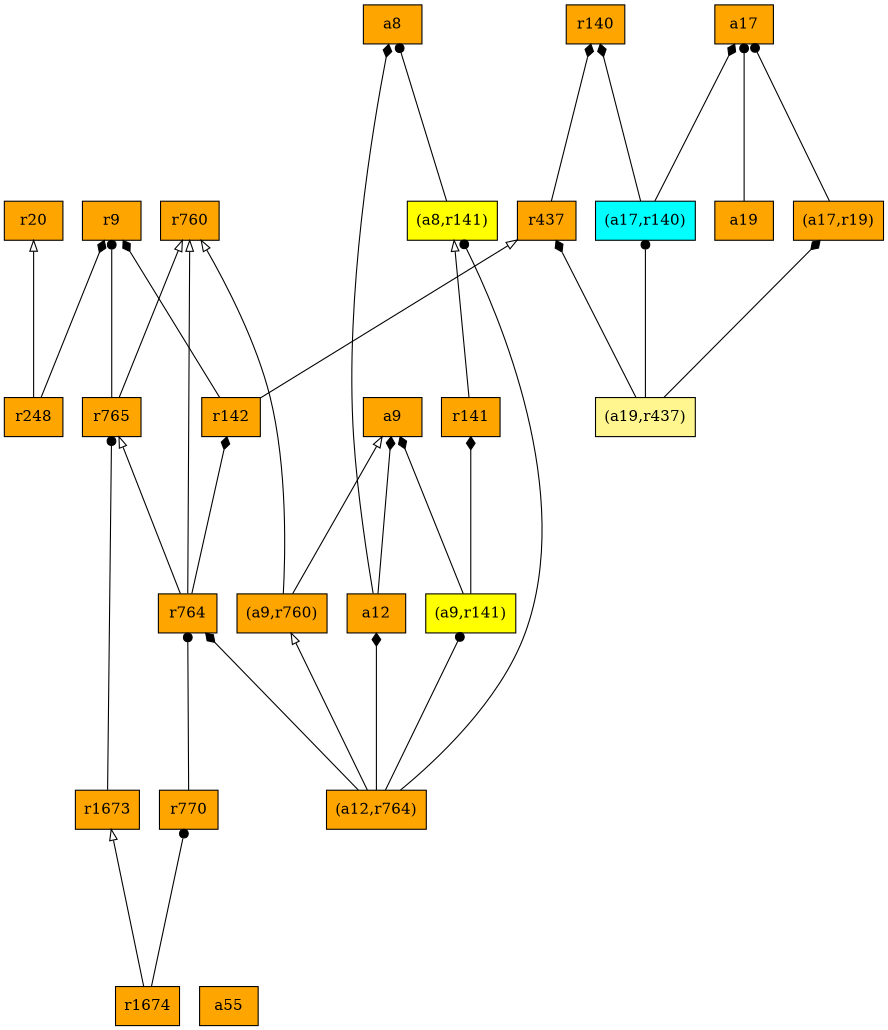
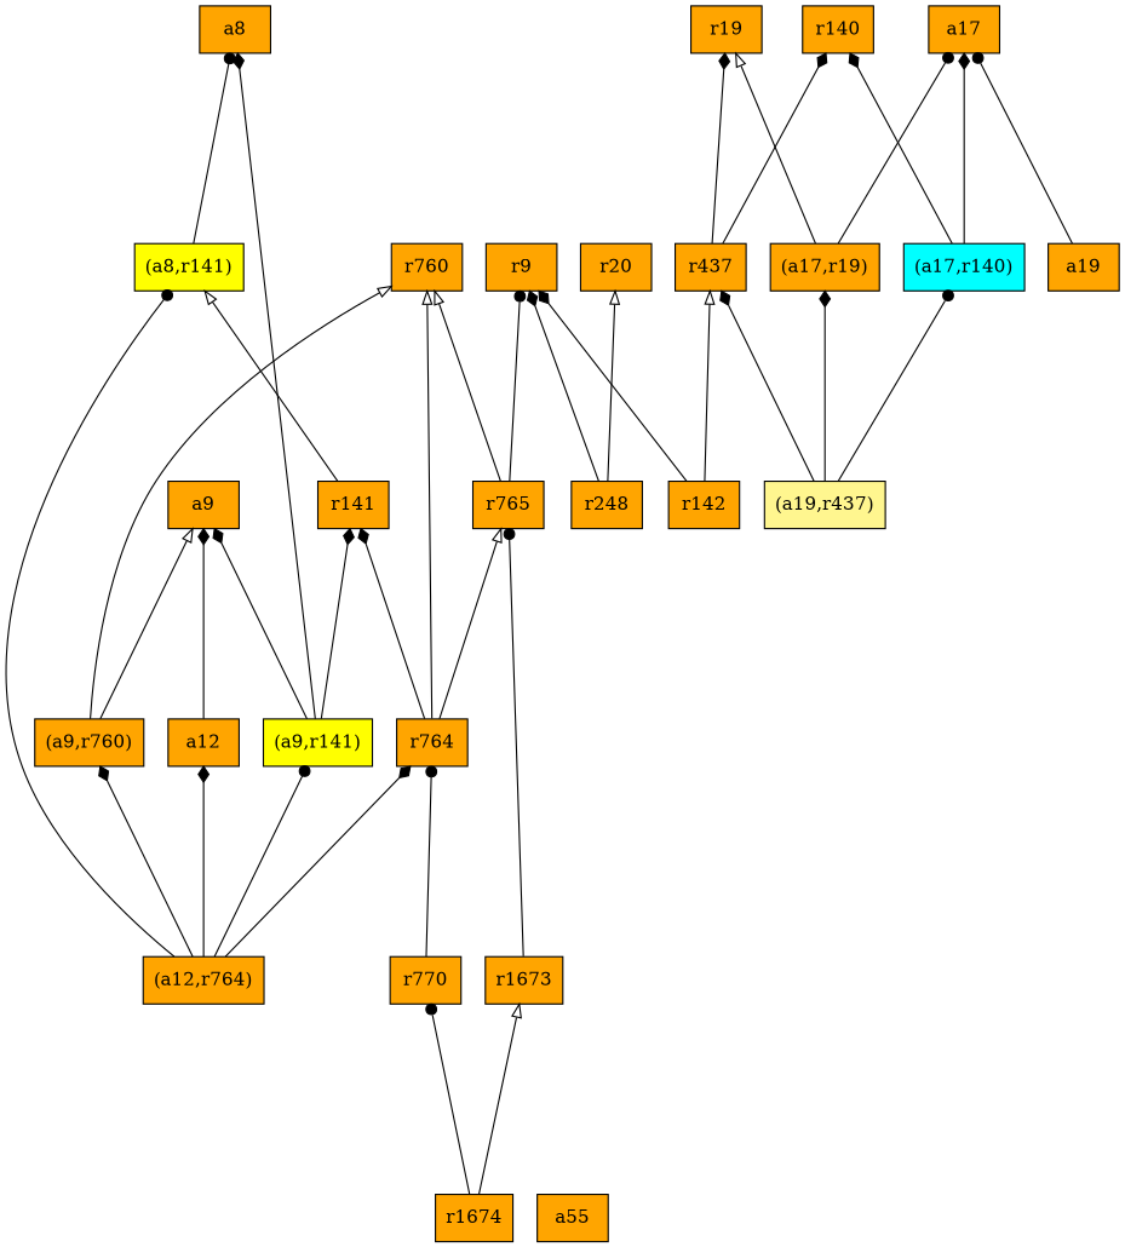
  digraph {
    rankdir=BT
    ranksep=2.0
    node [fillcolor=orange shape=record style=filled]
    edge [arrowhead=diamond]
    n1 [label="{r142}"]
    n2 [label="{r9}"]
    n3 [label="{r437}"]
    n4 [label="{r140}"]
    n5 [label="{r141}"]
    n6 [fillcolor=yellow label="{(a8,r141)}"]
    n7 [label="{r764}"]
    n8 [label="{r760}"]
    n9 [label="{r765}"]
    n10 [label="{a8}"]
    n11 [label="{(a17,r19)}"]
    n12 [label="{a17}"]
+   n13 [label="{r19}"]
    n14 [label="{r770}"]
    n15 [label="{(a9,r760)}"]
    n16 [label="{a9}"]
    n17 [label="{r1674}"]
    n18 [label="{r1673}"]
    n19 [fillcolor=khaki1 label="{(a19,r437)}"]
    n20 [fillcolor=cyan label="{(a17,r140)}"]
    n21 [label="{a19}"]
    n22 [label="{r248}"]
    n23 [label="{r20}"]
    n24 [label="{a55}"]
    n25 [label="{(a12,r764)}"]
    n26 [fillcolor=yellow label="{(a9,r141)}"]
    n27 [label="{a12}"]
    n1 -> n2
    n1 -> n3 [arrowhead=onormal]
    n3 -> n4
+   n3 -> n13
    n5 -> n6 [arrowhead=onormal]
    n6 -> n10 [arrowhead=dot]
-   n7 -> n1
+   n7 -> n5
    n7 -> n8 [arrowhead=onormal]
    n7 -> n9 [arrowhead=onormal]
    n9 -> n2 [arrowhead=dot]
    n9 -> n8 [arrowhead=onormal]
    n11 -> n12 [arrowhead=dot]
+   n11 -> n13 [arrowhead=onormal]
    n14 -> n7 [arrowhead=dot]
    n15 -> n8 [arrowhead=onormal]
    n15 -> n16 [arrowhead=onormal]
    n17 -> n14 [arrowhead=dot]
    n17 -> n18 [arrowhead=onormal]
    n18 -> n9 [arrowhead=dot]
    n19 -> n3
    n19 -> n11
    n19 -> n20 [arrowhead=dot]
    n20 -> n4
    n20 -> n12
    n21 -> n12 [arrowhead=dot]
    n22 -> n2
    n22 -> n23 [arrowhead=onormal]
    n25 -> n6 [arrowhead=dot]
    n25 -> n7
-   n25 -> n15 [arrowhead=onormal]
+   n25 -> n15
    n25 -> n26 [arrowhead=dot]
    n25 -> n27
    n26 -> n5
    n26 -> n16
-   n27 -> n10
+   n26 -> n10
    n27 -> n16
  }
